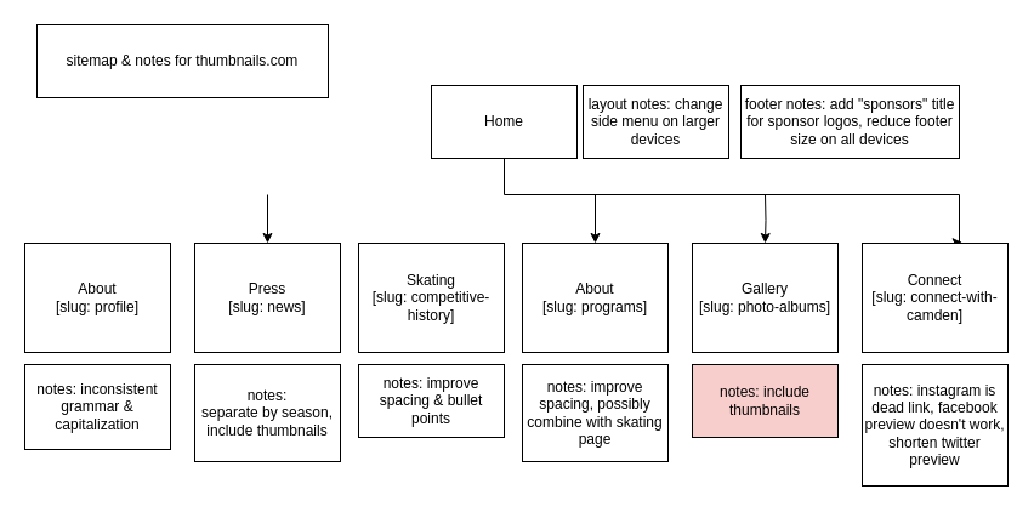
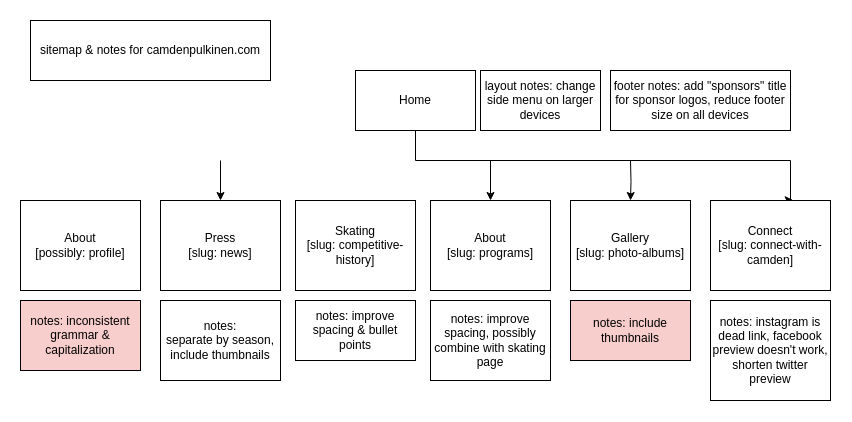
  <mxCell id="0" />
  <mxCell id="1" parent="0" />
  <mxCell id="2" style="edgeStyle=orthogonalEdgeStyle;rounded=0;orthogonalLoop=1;jettySize=auto;html=1;entryX=0.689;entryY=-0.005;entryDx=0;entryDy=0;entryPerimeter=0;" edge="1" parent="1" target="12"><mxGeometry relative="1" as="geometry"><mxPoint x="675" y="100" as="targetPoint" /><mxPoint x="415" y="130" as="sourcePoint" /><Array as="points"><mxPoint x="415" y="160" /><mxPoint x="790" y="160" /><mxPoint x="790" y="200" /></Array></mxGeometry></mxCell>
  <mxCell id="3" value="Home" style="rounded=0;whiteSpace=wrap;html=1;strokeColor=default;fillColor=default;" vertex="1" parent="1"><mxGeometry x="355" y="70" width="120" height="60" as="geometry" /></mxCell>
- <mxCell id="4" value="About&lt;br&gt;[slug: profile]" style="rounded=0;whiteSpace=wrap;html=1;strokeColor=default;fillColor=default;" vertex="1" parent="1"><mxGeometry x="20" y="200" width="120" height="90" as="geometry" /></mxCell>
+ <mxCell id="4" value="About&lt;br&gt;[possibly: profile]" style="rounded=0;whiteSpace=wrap;html=1;strokeColor=default;fillColor=default;" vertex="1" parent="1"><mxGeometry x="20" y="200" width="120" height="90" as="geometry" /></mxCell>
  <mxCell id="5" value="" style="edgeStyle=orthogonalEdgeStyle;rounded=0;orthogonalLoop=1;jettySize=auto;html=1;entryX=0.5;entryY=0;entryDx=0;entryDy=0;" edge="1" parent="1" target="6"><mxGeometry relative="1" as="geometry"><mxPoint x="630" y="160" as="sourcePoint" /><mxPoint x="630" y="190" as="targetPoint" /></mxGeometry></mxCell>
  <mxCell id="6" value="Gallery&lt;br&gt;[slug: photo-albums]" style="rounded=0;whiteSpace=wrap;html=1;strokeColor=default;fillColor=default;" vertex="1" parent="1"><mxGeometry x="570" y="200" width="120" height="90" as="geometry" /></mxCell>
  <mxCell id="7" value="Skating&lt;br&gt;[slug: competitive-history]" style="rounded=0;whiteSpace=wrap;html=1;strokeColor=default;fillColor=default;" vertex="1" parent="1"><mxGeometry x="295" y="200" width="120" height="90" as="geometry" /></mxCell>
  <mxCell id="8" value="Press&lt;br&gt;[slug: news]" style="rounded=0;whiteSpace=wrap;html=1;strokeColor=default;fillColor=default;" vertex="1" parent="1"><mxGeometry x="160" y="200" width="120" height="90" as="geometry" /></mxCell>
  <mxCell id="9" value="About&lt;br&gt;[slug: programs]" style="rounded=0;whiteSpace=wrap;html=1;strokeColor=default;fillColor=default;" vertex="1" parent="1"><mxGeometry x="430" y="200" width="120" height="90" as="geometry" /></mxCell>
  <mxCell id="10" value="" style="endArrow=classic;html=1;rounded=0;entryX=0.5;entryY=0;entryDx=0;entryDy=0;" edge="1" parent="1" target="9"><mxGeometry width="50" height="50" relative="1" as="geometry"><mxPoint x="490" y="160" as="sourcePoint" /><mxPoint x="550" y="110" as="targetPoint" /></mxGeometry></mxCell>
  <mxCell id="11" value="" style="endArrow=classic;html=1;rounded=0;entryX=0.5;entryY=0;entryDx=0;entryDy=0;" edge="1" parent="1" target="8"><mxGeometry width="50" height="50" relative="1" as="geometry"><mxPoint x="220" y="160" as="sourcePoint" /><mxPoint x="390" y="200" as="targetPoint" /></mxGeometry></mxCell>
  <mxCell id="12" value="Connect&lt;br&gt;[slug: connect-with-camden]" style="rounded=0;whiteSpace=wrap;html=1;strokeColor=default;fillColor=default;" vertex="1" parent="1"><mxGeometry x="710" y="200" width="120" height="90" as="geometry" /></mxCell>
  <mxCell id="13" value="notes:&lt;br&gt;separate by season, include thumbnails" style="rounded=0;whiteSpace=wrap;html=1;" vertex="1" parent="1"><mxGeometry x="160" y="300" width="120" height="80" as="geometry" /></mxCell>
- <mxCell id="14" value="notes: inconsistent grammar &amp;amp; capitalization" style="rounded=0;whiteSpace=wrap;html=1;" vertex="1" parent="1"><mxGeometry x="20" y="300" width="120" height="70" as="geometry" /></mxCell>
+ <mxCell id="14" value="notes: inconsistent grammar &amp;amp; capitalization" style="rounded=0;whiteSpace=wrap;html=1;fillColor=#f8cecc;" vertex="1" parent="1"><mxGeometry x="20" y="300" width="120" height="70" as="geometry" /></mxCell>
  <mxCell id="15" value="notes: improve spacing &amp;amp; bullet points" style="rounded=0;whiteSpace=wrap;html=1;" vertex="1" parent="1"><mxGeometry x="295" y="300" width="120" height="60" as="geometry" /></mxCell>
  <mxCell id="16" value="notes: improve spacing, possibly combine with skating page" style="rounded=0;whiteSpace=wrap;html=1;" vertex="1" parent="1"><mxGeometry x="430" y="300" width="120" height="80" as="geometry" /></mxCell>
  <mxCell id="17" value="notes: include thumbnails" style="rounded=0;whiteSpace=wrap;html=1;fillColor=#f8cecc;" vertex="1" parent="1"><mxGeometry x="570" y="300" width="120" height="60" as="geometry" /></mxCell>
  <mxCell id="18" value="notes: instagram is dead link, facebook preview doesn't work, shorten twitter preview" style="rounded=0;whiteSpace=wrap;html=1;" vertex="1" parent="1"><mxGeometry x="710" y="300" width="120" height="100" as="geometry" /></mxCell>
  <mxCell id="19" value="layout notes: change side menu on larger devices" style="rounded=0;whiteSpace=wrap;html=1;" vertex="1" parent="1"><mxGeometry x="480" y="70" width="120" height="60" as="geometry" /></mxCell>
  <mxCell id="20" value="footer notes: add &quot;sponsors&quot; title for sponsor logos, reduce footer size on all devices" style="rounded=0;whiteSpace=wrap;html=1;" vertex="1" parent="1"><mxGeometry x="610" y="70" width="180" height="60" as="geometry" /></mxCell>
- <mxCell id="21" value="sitemap &amp;amp; notes for thumbnails.com" style="rounded=0;whiteSpace=wrap;html=1;" vertex="1" parent="1"><mxGeometry x="30" y="20" width="240" height="60" as="geometry" /></mxCell>
+ <mxCell id="21" value="sitemap &amp;amp; notes for camdenpulkinen.com" style="rounded=0;whiteSpace=wrap;html=1;" vertex="1" parent="1"><mxGeometry x="30" y="20" width="240" height="60" as="geometry" /></mxCell>
